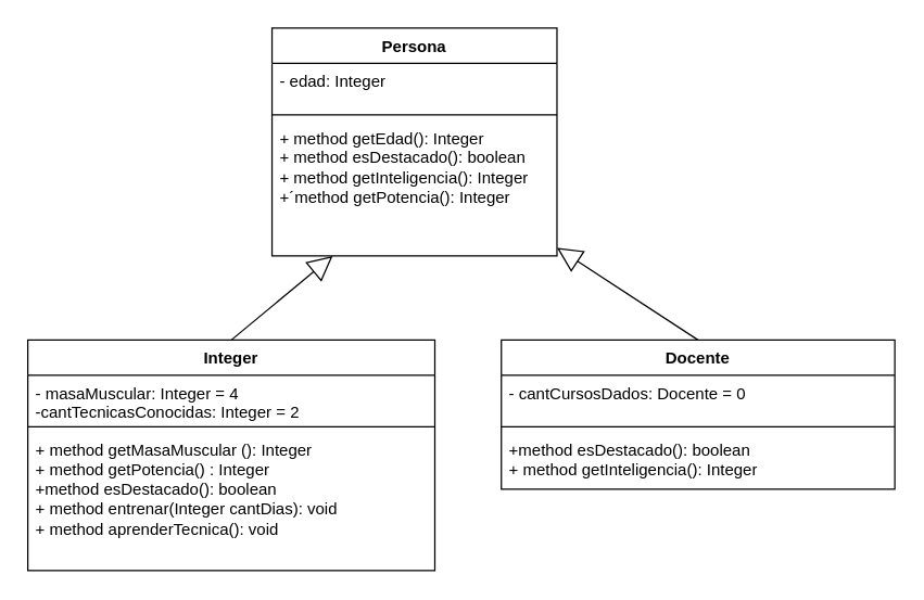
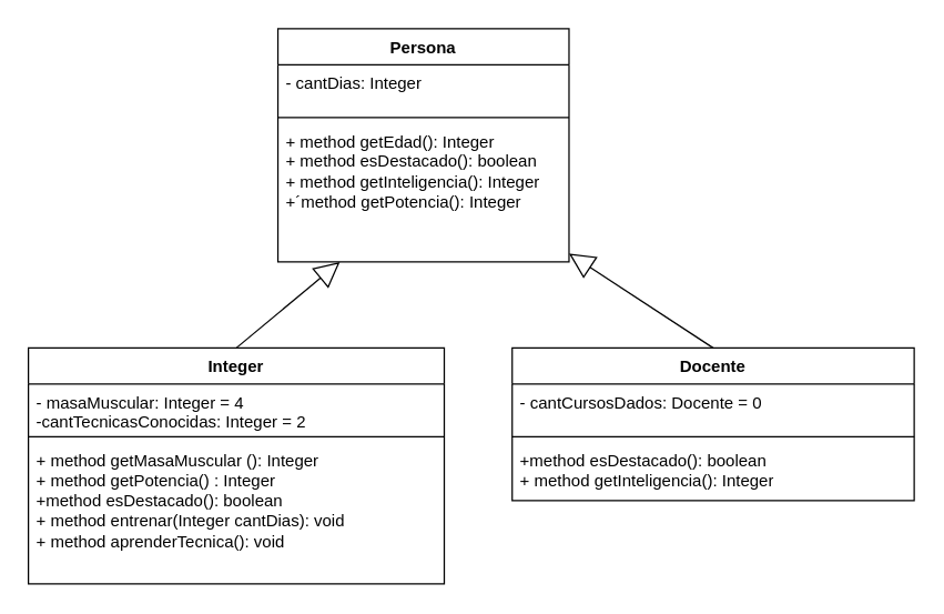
  <mxCell id="0" />
  <mxCell id="1" parent="0" />
  <mxCell id="2" value="Persona" style="swimlane;fontStyle=1;align=center;verticalAlign=top;childLayout=stackLayout;horizontal=1;startSize=26;horizontalStack=0;resizeParent=1;resizeParentMax=0;resizeLast=0;collapsible=1;marginBottom=0;whiteSpace=wrap;html=1;" parent="1" vertex="1"><mxGeometry x="200" y="20" width="210" height="168" as="geometry" /></mxCell>
- <mxCell id="3" value="- edad: Integer&lt;div&gt;&lt;br&gt;&lt;/div&gt;" style="text;strokeColor=none;fillColor=none;align=left;verticalAlign=top;spacingLeft=4;spacingRight=4;overflow=hidden;rotatable=0;points=[[0,0.5],[1,0.5]];portConstraint=eastwest;whiteSpace=wrap;html=1;" parent="2" vertex="1"><mxGeometry y="26" width="210" height="34" as="geometry" /></mxCell>
+ <mxCell id="3" value="- cantDias: Integer&lt;div&gt;&lt;br&gt;&lt;/div&gt;" style="text;strokeColor=none;fillColor=none;align=left;verticalAlign=top;spacingLeft=4;spacingRight=4;overflow=hidden;rotatable=0;points=[[0,0.5],[1,0.5]];portConstraint=eastwest;whiteSpace=wrap;html=1;" parent="2" vertex="1"><mxGeometry y="26" width="210" height="34" as="geometry" /></mxCell>
  <mxCell id="4" value="" style="line;strokeWidth=1;fillColor=none;align=left;verticalAlign=middle;spacingTop=-1;spacingLeft=3;spacingRight=3;rotatable=0;labelPosition=right;points=[];portConstraint=eastwest;strokeColor=inherit;" parent="2" vertex="1"><mxGeometry y="60" width="210" height="8" as="geometry" /></mxCell>
  <mxCell id="5" value="&lt;div&gt;+ method getEdad(): Integer&lt;/div&gt;&lt;div&gt;+ method esDestacado(): boolean&lt;/div&gt;&lt;div&gt;+ method getInteligencia(): Integer&lt;/div&gt;&lt;div&gt;+´method getPotencia(): Integer&lt;/div&gt;" style="text;strokeColor=none;fillColor=none;align=left;verticalAlign=top;spacingLeft=4;spacingRight=4;overflow=hidden;rotatable=0;points=[[0,0.5],[1,0.5]];portConstraint=eastwest;whiteSpace=wrap;html=1;" parent="2" vertex="1"><mxGeometry y="68" width="210" height="100" as="geometry" /></mxCell>
  <mxCell id="6" value="Integer" style="swimlane;fontStyle=1;align=center;verticalAlign=top;childLayout=stackLayout;horizontal=1;startSize=26;horizontalStack=0;resizeParent=1;resizeParentMax=0;resizeLast=0;collapsible=1;marginBottom=0;whiteSpace=wrap;html=1;" parent="1" vertex="1"><mxGeometry x="20" y="250" width="300" height="170" as="geometry" /></mxCell>
  <mxCell id="7" value="- masaMuscular: Integer = 4&lt;div&gt;-cantTecnicasConocidas: Integer = 2&lt;/div&gt;" style="text;strokeColor=none;fillColor=none;align=left;verticalAlign=top;spacingLeft=4;spacingRight=4;overflow=hidden;rotatable=0;points=[[0,0.5],[1,0.5]];portConstraint=eastwest;whiteSpace=wrap;html=1;" parent="6" vertex="1"><mxGeometry y="26" width="300" height="34" as="geometry" /></mxCell>
  <mxCell id="8" value="" style="line;strokeWidth=1;fillColor=none;align=left;verticalAlign=middle;spacingTop=-1;spacingLeft=3;spacingRight=3;rotatable=0;labelPosition=right;points=[];portConstraint=eastwest;strokeColor=inherit;" parent="6" vertex="1"><mxGeometry y="60" width="300" height="8" as="geometry" /></mxCell>
  <mxCell id="9" value="+ method getMasaMuscular (): Integer&lt;div&gt;+ method getPotencia() : Integer&lt;/div&gt;&lt;div&gt;+method esDestacado(): boolean&lt;/div&gt;&lt;div&gt;+ method entrenar(Integer cantDias): void&lt;/div&gt;&lt;div&gt;+ method aprenderTecnica(): void&lt;/div&gt;" style="text;strokeColor=none;fillColor=none;align=left;verticalAlign=top;spacingLeft=4;spacingRight=4;overflow=hidden;rotatable=0;points=[[0,0.5],[1,0.5]];portConstraint=eastwest;whiteSpace=wrap;html=1;" parent="6" vertex="1"><mxGeometry y="68" width="300" height="102" as="geometry" /></mxCell>
  <mxCell id="10" value="Docente" style="swimlane;fontStyle=1;align=center;verticalAlign=top;childLayout=stackLayout;horizontal=1;startSize=26;horizontalStack=0;resizeParent=1;resizeParentMax=0;resizeLast=0;collapsible=1;marginBottom=0;whiteSpace=wrap;html=1;" vertex="1" parent="1"><mxGeometry x="369" y="250" width="290" height="110" as="geometry" /></mxCell>
  <mxCell id="11" value="- cantCursosDados: Docente = 0&lt;div&gt;&lt;br&gt;&lt;/div&gt;" style="text;strokeColor=none;fillColor=none;align=left;verticalAlign=top;spacingLeft=4;spacingRight=4;overflow=hidden;rotatable=0;points=[[0,0.5],[1,0.5]];portConstraint=eastwest;whiteSpace=wrap;html=1;" vertex="1" parent="10"><mxGeometry y="26" width="290" height="34" as="geometry" /></mxCell>
  <mxCell id="12" value="" style="line;strokeWidth=1;fillColor=none;align=left;verticalAlign=middle;spacingTop=-1;spacingLeft=3;spacingRight=3;rotatable=0;labelPosition=right;points=[];portConstraint=eastwest;strokeColor=inherit;" vertex="1" parent="10"><mxGeometry y="60" width="290" height="8" as="geometry" /></mxCell>
  <mxCell id="13" value="&lt;div&gt;+method esDestacado(): boolean&lt;/div&gt;&lt;div&gt;&lt;span style=&quot;background-color: transparent; color: light-dark(rgb(0, 0, 0), rgb(255, 255, 255));&quot;&gt;+ method getInteligencia(): Integer&lt;/span&gt;&lt;/div&gt;&lt;div&gt;&lt;br&gt;&lt;/div&gt;" style="text;strokeColor=none;fillColor=none;align=left;verticalAlign=top;spacingLeft=4;spacingRight=4;overflow=hidden;rotatable=0;points=[[0,0.5],[1,0.5]];portConstraint=eastwest;whiteSpace=wrap;html=1;" vertex="1" parent="10"><mxGeometry y="68" width="290" height="42" as="geometry" /></mxCell>
  <mxCell id="14" value="" style="endArrow=block;endSize=16;endFill=0;html=1;rounded=0;exitX=0.5;exitY=0;exitDx=0;exitDy=0;entryX=1;entryY=0.94;entryDx=0;entryDy=0;entryPerimeter=0;" edge="1" parent="1" source="10" target="5"><mxGeometry width="160" relative="1" as="geometry"><mxPoint x="410" y="220" as="sourcePoint" /><mxPoint x="305" y="210" as="targetPoint" /></mxGeometry></mxCell>
  <mxCell id="15" value="" style="endArrow=block;endSize=16;endFill=0;html=1;rounded=0;exitX=0.5;exitY=0;exitDx=0;exitDy=0;" edge="1" parent="1" source="6" target="5"><mxGeometry width="160" relative="1" as="geometry"><mxPoint x="270" y="260" as="sourcePoint" /><mxPoint x="305" y="213" as="targetPoint" /></mxGeometry></mxCell>
